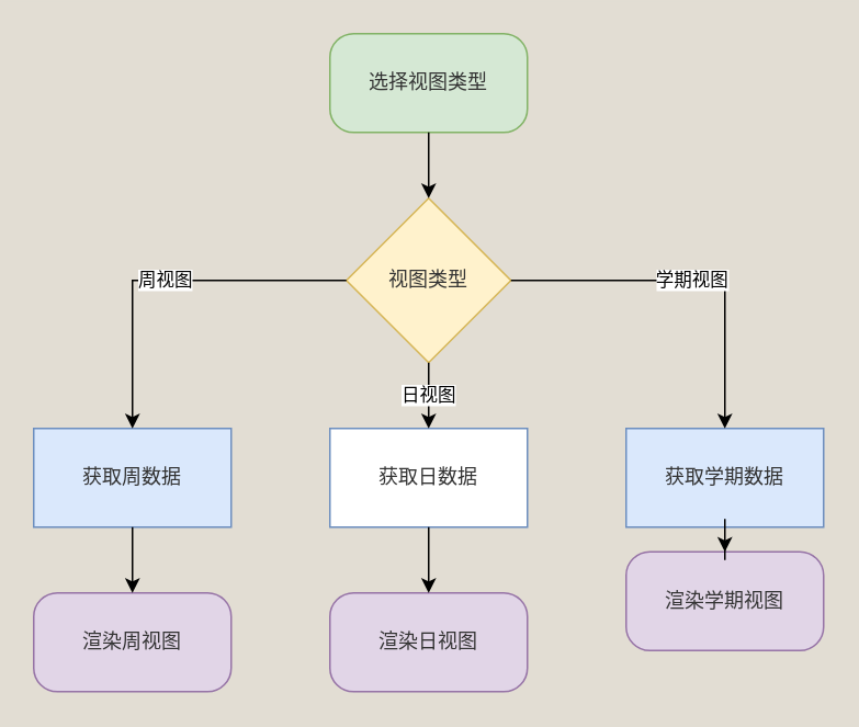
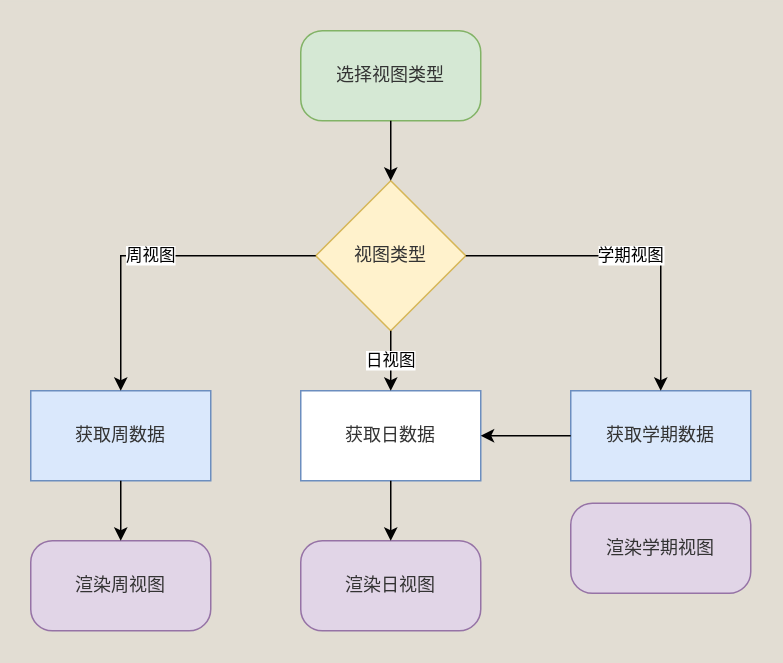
  <mxCell id="0" />
  <mxCell id="1" parent="0" />
  <mxCell id="2" value="选择视图类型" style="rounded=1;whiteSpace=wrap;html=1;fillColor=#d5e8d4;strokeColor=#82b366;fontColor=#333333;arcSize=24;" parent="1" vertex="1"><mxGeometry x="200" y="20" width="120" height="60" as="geometry" /></mxCell>
  <mxCell id="3" value="视图类型" style="rhombus;whiteSpace=wrap;html=1;fillColor=#fff2cc;strokeColor=#d6b656;fontColor=#333333;" parent="1" vertex="1"><mxGeometry x="210" y="120" width="100" height="100" as="geometry" /></mxCell>
  <mxCell id="4" value="获取周数据" style="rounded=0;whiteSpace=wrap;html=1;fillColor=#dae8fc;strokeColor=#6c8ebf;fontColor=#333333;" parent="1" vertex="1"><mxGeometry x="20" y="260" width="120" height="60" as="geometry" /></mxCell>
  <mxCell id="5" value="获取日数据" style="rounded=0;whiteSpace=wrap;html=1;fillColor=#ffffff;strokeColor=#6c8ebf;fontColor=#333333;" parent="1" vertex="1"><mxGeometry x="200" y="260" width="120" height="60" as="geometry" /></mxCell>
  <mxCell id="6" value="获取学期数据" style="rounded=0;whiteSpace=wrap;html=1;fillColor=#dae8fc;strokeColor=#6c8ebf;fontColor=#333333;" parent="1" vertex="1"><mxGeometry x="380" y="260" width="120" height="60" as="geometry" /></mxCell>
  <mxCell id="7" value="渲染周视图" style="rounded=1;whiteSpace=wrap;html=1;fillColor=#e1d5e7;strokeColor=#9673a6;fontColor=#333333;arcSize=24;" parent="1" vertex="1"><mxGeometry x="20" y="360" width="120" height="60" as="geometry" /></mxCell>
  <mxCell id="8" value="渲染日视图" style="rounded=1;whiteSpace=wrap;html=1;fillColor=#e1d5e7;strokeColor=#9673a6;fontColor=#333333;arcSize=24;" parent="1" vertex="1"><mxGeometry x="200" y="360" width="120" height="60" as="geometry" /></mxCell>
  <mxCell id="9" value="渲染学期视图" style="rounded=1;whiteSpace=wrap;html=1;fillColor=#e1d5e7;strokeColor=#9673a6;fontColor=#333333;arcSize=24;" parent="1" vertex="1"><mxGeometry x="380" y="335" width="120" height="60" as="geometry" /></mxCell>
  <mxCell id="10" style="edgeStyle=orthogonalEdgeStyle;rounded=0;orthogonalLoop=1;jettySize=auto;html=1;entryX=0.5;entryY=0;" parent="1" source="2" target="3" edge="1"><mxGeometry relative="1" as="geometry" /></mxCell>
  <mxCell id="11" value="周视图" style="edgeStyle=orthogonalEdgeStyle;rounded=0;orthogonalLoop=1;jettySize=auto;html=1;exitX=0;exitY=0.5;entryX=0.5;entryY=0;" parent="1" source="3" target="4" edge="1"><mxGeometry relative="1" as="geometry" /></mxCell>
  <mxCell id="12" value="日视图" style="edgeStyle=orthogonalEdgeStyle;rounded=0;orthogonalLoop=1;jettySize=auto;html=1;exitX=0.5;exitY=1;entryX=0.5;entryY=0;" parent="1" source="3" target="5" edge="1"><mxGeometry relative="1" as="geometry" /></mxCell>
  <mxCell id="13" value="学期视图" style="edgeStyle=orthogonalEdgeStyle;rounded=0;orthogonalLoop=1;jettySize=auto;html=1;exitX=1;exitY=0.5;entryX=0.5;entryY=0;" parent="1" source="3" target="6" edge="1"><mxGeometry relative="1" as="geometry" /></mxCell>
  <mxCell id="14" style="edgeStyle=orthogonalEdgeStyle;rounded=0;orthogonalLoop=1;jettySize=auto;html=1;entryX=0.5;entryY=0;" parent="1" source="4" target="7" edge="1"><mxGeometry relative="1" as="geometry" /></mxCell>
  <mxCell id="15" style="edgeStyle=orthogonalEdgeStyle;rounded=0;orthogonalLoop=1;jettySize=auto;html=1;entryX=0.5;entryY=0;" parent="1" source="5" target="8" edge="1"><mxGeometry relative="1" as="geometry" /></mxCell>
- <mxCell id="16" style="edgeStyle=orthogonalEdgeStyle;rounded=0;orthogonalLoop=1;jettySize=auto;html=1;entryX=0.5;entryY=0;" parent="1" source="6" target="9" edge="1"><mxGeometry relative="1" as="geometry" /></mxCell>
+ <mxCell id="16" style="edgeStyle=orthogonalEdgeStyle;rounded=0;orthogonalLoop=1;jettySize=auto;html=1;" parent="1" source="6" target="5" edge="1"><mxGeometry relative="1" as="geometry" /></mxCell>
